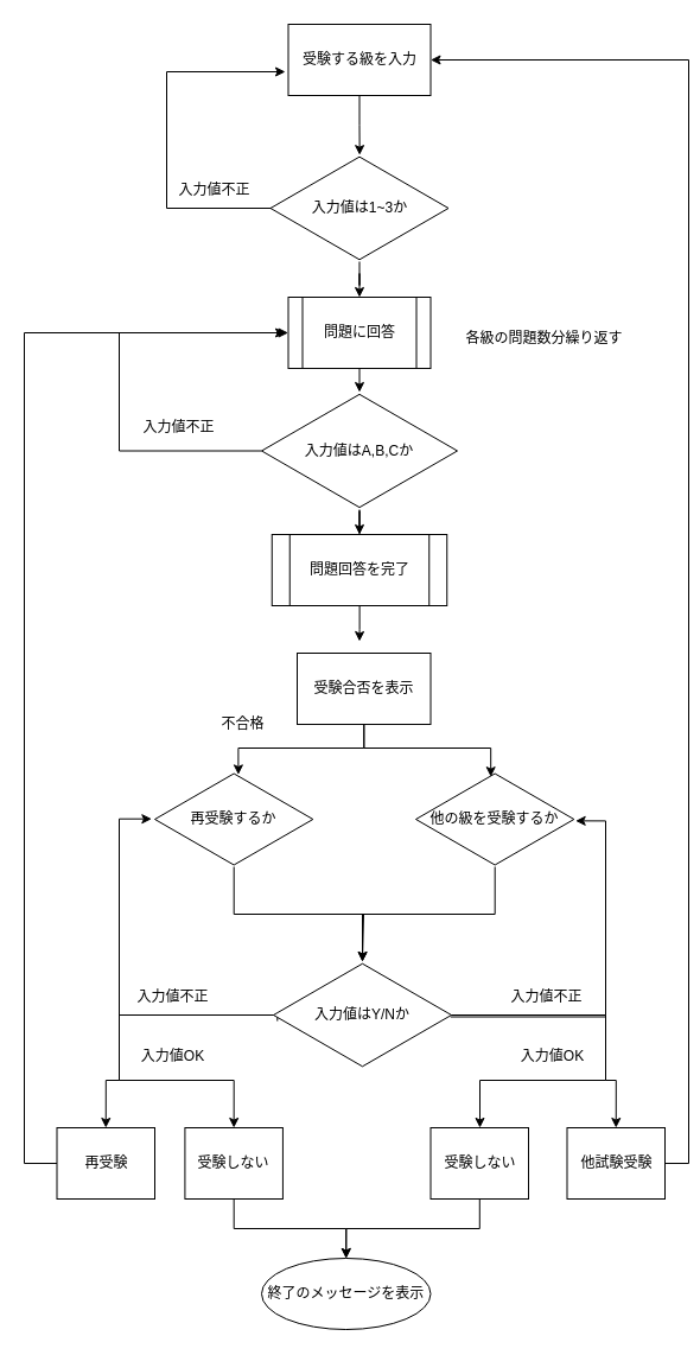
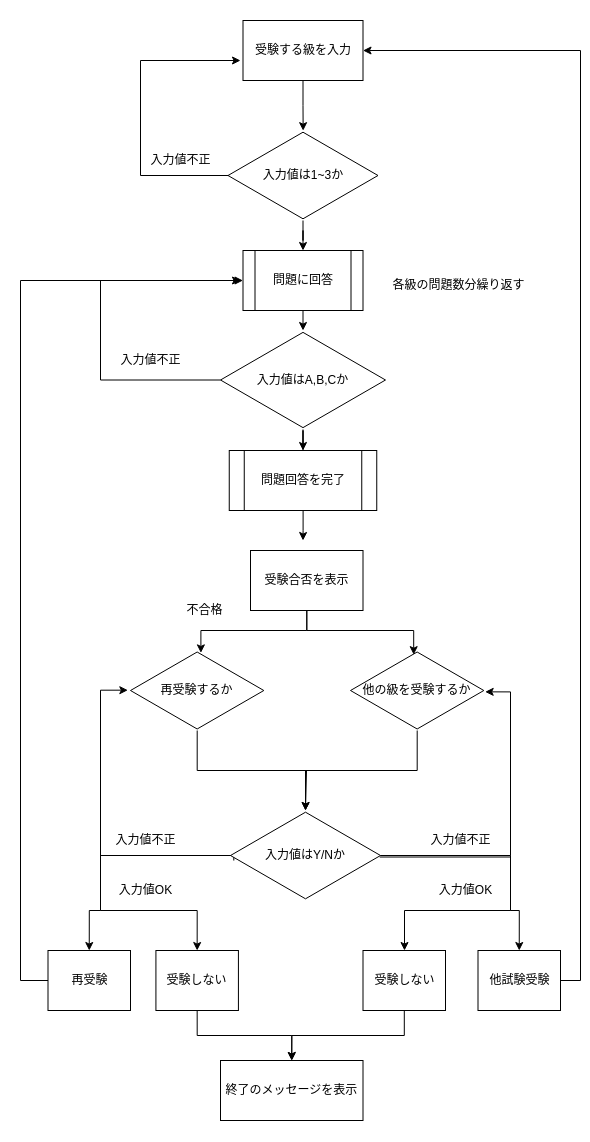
  <mxCell id="0" />
  <mxCell id="1" parent="0" />
  <mxCell id="2" style="edgeStyle=orthogonalEdgeStyle;rounded=0;orthogonalLoop=1;jettySize=auto;html=1;" parent="1" source="4" edge="1"><mxGeometry relative="1" as="geometry"><mxPoint x="240" y="280" as="targetPoint" /><Array as="points"><mxPoint x="100" y="380" /><mxPoint x="100" y="280" /></Array></mxGeometry></mxCell>
  <mxCell id="3" style="edgeStyle=orthogonalEdgeStyle;rounded=0;orthogonalLoop=1;jettySize=auto;html=1;entryX=0.5;entryY=0;entryDx=0;entryDy=0;" parent="1" source="4" target="20" edge="1"><mxGeometry relative="1" as="geometry" /></mxCell>
  <mxCell id="4" value="入力値はA,B,Cか" style="html=1;whiteSpace=wrap;aspect=fixed;shape=isoRectangle;" parent="1" vertex="1"><mxGeometry x="220" y="330" width="165" height="99" as="geometry" /></mxCell>
  <mxCell id="5" style="edgeStyle=orthogonalEdgeStyle;rounded=0;orthogonalLoop=1;jettySize=auto;html=1;" parent="1" source="7" edge="1"><mxGeometry relative="1" as="geometry"><mxPoint x="240" y="60" as="targetPoint" /><Array as="points"><mxPoint x="140" y="175" /><mxPoint x="140" y="60" /></Array></mxGeometry></mxCell>
  <mxCell id="6" style="edgeStyle=orthogonalEdgeStyle;rounded=0;orthogonalLoop=1;jettySize=auto;html=1;entryX=0.5;entryY=0;entryDx=0;entryDy=0;" parent="1" source="7" target="18" edge="1"><mxGeometry relative="1" as="geometry" /></mxCell>
  <mxCell id="7" value="入力値は1~3か" style="html=1;whiteSpace=wrap;aspect=fixed;shape=isoRectangle;" parent="1" vertex="1"><mxGeometry x="227.5" y="130" width="150" height="90" as="geometry" /></mxCell>
  <mxCell id="8" style="edgeStyle=orthogonalEdgeStyle;rounded=0;orthogonalLoop=1;jettySize=auto;html=1;entryX=0.5;entryY=0;entryDx=0;entryDy=0;entryPerimeter=0;" parent="1" source="9" target="32" edge="1"><mxGeometry relative="1" as="geometry" /></mxCell>
  <mxCell id="9" value="他の級を受験するか" style="html=1;whiteSpace=wrap;aspect=fixed;shape=isoRectangle;" parent="1" vertex="1"><mxGeometry x="350" y="650" width="133.33" height="80" as="geometry" /></mxCell>
  <mxCell id="10" style="edgeStyle=orthogonalEdgeStyle;rounded=0;orthogonalLoop=1;jettySize=auto;html=1;exitX=0.5;exitY=1;exitDx=0;exitDy=0;entryX=0.501;entryY=0.002;entryDx=0;entryDy=0;entryPerimeter=0;" parent="1" source="11" target="7" edge="1"><mxGeometry relative="1" as="geometry" /></mxCell>
  <mxCell id="11" value="受験する級を入力" style="rounded=0;whiteSpace=wrap;html=1;" parent="1" vertex="1"><mxGeometry x="242.5" y="20" width="120" height="60" as="geometry" /></mxCell>
  <mxCell id="12" style="edgeStyle=orthogonalEdgeStyle;rounded=0;orthogonalLoop=1;jettySize=auto;html=1;entryX=0.528;entryY=0.03;entryDx=0;entryDy=0;entryPerimeter=0;" parent="1" source="14" target="16" edge="1"><mxGeometry relative="1" as="geometry" /></mxCell>
  <mxCell id="13" style="edgeStyle=orthogonalEdgeStyle;rounded=0;orthogonalLoop=1;jettySize=auto;html=1;entryX=0.474;entryY=0.052;entryDx=0;entryDy=0;entryPerimeter=0;" parent="1" source="14" target="9" edge="1"><mxGeometry relative="1" as="geometry" /></mxCell>
  <mxCell id="14" value="受験合否を表示" style="rounded=0;whiteSpace=wrap;html=1;" parent="1" vertex="1"><mxGeometry x="250" y="550" width="112.5" height="60" as="geometry" /></mxCell>
  <mxCell id="15" style="edgeStyle=orthogonalEdgeStyle;rounded=0;orthogonalLoop=1;jettySize=auto;html=1;entryX=0.5;entryY=0;entryDx=0;entryDy=0;entryPerimeter=0;" parent="1" source="16" target="32" edge="1"><mxGeometry relative="1" as="geometry"><Array as="points"><mxPoint x="197" y="770" /><mxPoint x="306" y="770" /></Array></mxGeometry></mxCell>
  <mxCell id="16" value="再受験するか" style="html=1;whiteSpace=wrap;aspect=fixed;shape=isoRectangle;" parent="1" vertex="1"><mxGeometry x="130" y="650" width="133.33" height="80" as="geometry" /></mxCell>
  <mxCell id="17" style="edgeStyle=orthogonalEdgeStyle;rounded=0;orthogonalLoop=1;jettySize=auto;html=1;entryX=0.498;entryY=0.01;entryDx=0;entryDy=0;entryPerimeter=0;" parent="1" source="18" target="4" edge="1"><mxGeometry relative="1" as="geometry" /></mxCell>
  <mxCell id="18" value="問題に回答" style="shape=process;whiteSpace=wrap;html=1;backgroundOutline=1;" parent="1" vertex="1"><mxGeometry x="242.5" y="250" width="120" height="60" as="geometry" /></mxCell>
  <mxCell id="19" style="edgeStyle=orthogonalEdgeStyle;rounded=0;orthogonalLoop=1;jettySize=auto;html=1;" parent="1" source="20" edge="1"><mxGeometry relative="1" as="geometry"><mxPoint x="302.5" y="540" as="targetPoint" /></mxGeometry></mxCell>
  <mxCell id="20" value="問題回答を完了" style="shape=process;whiteSpace=wrap;html=1;backgroundOutline=1;" parent="1" vertex="1"><mxGeometry x="228.75" y="450" width="147.5" height="60" as="geometry" /></mxCell>
  <mxCell id="21" value="不合格" style="text;html=1;align=center;verticalAlign=middle;resizable=0;points=[];autosize=1;" parent="1" vertex="1"><mxGeometry x="178.75" y="600" width="50" height="20" as="geometry" /></mxCell>
- <mxCell id="22" value="終了のメッセージを表示" style="ellipse;whiteSpace=wrap;html=1;" parent="1" vertex="1"><mxGeometry x="220" y="1060" width="142.5" height="60" as="geometry" /></mxCell>
+ <mxCell id="22" value="終了のメッセージを表示" style="rounded=0;whiteSpace=wrap;html=1;" parent="1" vertex="1"><mxGeometry x="220" y="1060" width="142.5" height="60" as="geometry" /></mxCell>
  <mxCell id="23" value="各級の問題数分繰り返す" style="text;html=1;align=center;verticalAlign=middle;resizable=0;points=[];autosize=1;" parent="1" vertex="1"><mxGeometry x="382.5" y="275" width="150" height="20" as="geometry" /></mxCell>
  <mxCell id="24" value="入力値不正" style="text;html=1;align=center;verticalAlign=middle;resizable=0;points=[];autosize=1;" parent="1" vertex="1"><mxGeometry x="140" y="150" width="80" height="20" as="geometry" /></mxCell>
  <mxCell id="25" value="入力値不正" style="text;html=1;align=center;verticalAlign=middle;resizable=0;points=[];autosize=1;" parent="1" vertex="1"><mxGeometry x="110" y="350" width="80" height="20" as="geometry" /></mxCell>
  <mxCell id="26" style="edgeStyle=orthogonalEdgeStyle;rounded=0;orthogonalLoop=1;jettySize=auto;html=1;entryX=1.01;entryY=0.517;entryDx=0;entryDy=0;entryPerimeter=0;" parent="1" source="32" target="9" edge="1"><mxGeometry relative="1" as="geometry"><mxPoint x="501.02" y="746" as="targetPoint" /><Array as="points"><mxPoint x="510" y="855" /><mxPoint x="510" y="691" /></Array></mxGeometry></mxCell>
  <mxCell id="27" style="edgeStyle=orthogonalEdgeStyle;rounded=0;orthogonalLoop=1;jettySize=auto;html=1;entryX=-0.02;entryY=0.496;entryDx=0;entryDy=0;entryPerimeter=0;" parent="1" source="32" target="16" edge="1"><mxGeometry relative="1" as="geometry"><mxPoint x="120" y="700" as="targetPoint" /><Array as="points"><mxPoint x="100" y="855" /><mxPoint x="100" y="690" /></Array></mxGeometry></mxCell>
  <mxCell id="28" style="edgeStyle=orthogonalEdgeStyle;rounded=0;orthogonalLoop=1;jettySize=auto;html=1;entryX=0.5;entryY=0;entryDx=0;entryDy=0;exitX=0.022;exitY=0.556;exitDx=0;exitDy=0;exitPerimeter=0;" parent="1" source="32" target="36" edge="1"><mxGeometry relative="1" as="geometry"><Array as="points"><mxPoint x="233" y="855" /><mxPoint x="100" y="855" /><mxPoint x="100" y="910" /><mxPoint x="197" y="910" /></Array></mxGeometry></mxCell>
  <mxCell id="29" style="edgeStyle=orthogonalEdgeStyle;rounded=0;orthogonalLoop=1;jettySize=auto;html=1;entryX=0.5;entryY=0;entryDx=0;entryDy=0;" parent="1" source="32" target="38" edge="1"><mxGeometry relative="1" as="geometry"><Array as="points"><mxPoint x="100" y="855" /><mxPoint x="100" y="910" /><mxPoint x="89" y="910" /></Array></mxGeometry></mxCell>
  <mxCell id="30" style="edgeStyle=orthogonalEdgeStyle;rounded=0;orthogonalLoop=1;jettySize=auto;html=1;entryX=0.5;entryY=0;entryDx=0;entryDy=0;" parent="1" source="32" target="42" edge="1"><mxGeometry relative="1" as="geometry"><Array as="points"><mxPoint x="510" y="855" /><mxPoint x="510" y="910" /><mxPoint x="519" y="910" /></Array></mxGeometry></mxCell>
  <mxCell id="31" style="edgeStyle=orthogonalEdgeStyle;rounded=0;orthogonalLoop=1;jettySize=auto;html=1;exitX=0.995;exitY=0.517;exitDx=0;exitDy=0;exitPerimeter=0;" parent="1" source="32" target="40" edge="1"><mxGeometry relative="1" as="geometry"><Array as="points"><mxPoint x="510" y="857" /><mxPoint x="510" y="910" /><mxPoint x="404" y="910" /></Array></mxGeometry></mxCell>
  <mxCell id="32" value="入力値はY/Nか" style="html=1;whiteSpace=wrap;aspect=fixed;shape=isoRectangle;" parent="1" vertex="1"><mxGeometry x="230" y="810" width="150" height="90" as="geometry" /></mxCell>
  <mxCell id="33" value="入力値不正" style="text;html=1;align=center;verticalAlign=middle;resizable=0;points=[];autosize=1;" parent="1" vertex="1"><mxGeometry x="420" y="830" width="80" height="20" as="geometry" /></mxCell>
  <mxCell id="34" value="入力値不正" style="text;html=1;align=center;verticalAlign=middle;resizable=0;points=[];autosize=1;" parent="1" vertex="1"><mxGeometry x="105" y="830" width="80" height="20" as="geometry" /></mxCell>
  <mxCell id="35" style="edgeStyle=orthogonalEdgeStyle;rounded=0;orthogonalLoop=1;jettySize=auto;html=1;exitX=0.5;exitY=1;exitDx=0;exitDy=0;entryX=0.5;entryY=0;entryDx=0;entryDy=0;" parent="1" source="36" target="22" edge="1"><mxGeometry relative="1" as="geometry" /></mxCell>
  <mxCell id="36" value="受験しない" style="rounded=0;whiteSpace=wrap;html=1;" parent="1" vertex="1"><mxGeometry x="155.42" y="950" width="82.5" height="60" as="geometry" /></mxCell>
  <mxCell id="37" style="edgeStyle=orthogonalEdgeStyle;rounded=0;orthogonalLoop=1;jettySize=auto;html=1;entryX=0;entryY=0.5;entryDx=0;entryDy=0;" parent="1" source="38" target="18" edge="1"><mxGeometry relative="1" as="geometry"><Array as="points"><mxPoint x="20" y="980" /><mxPoint x="20" y="280" /></Array></mxGeometry></mxCell>
  <mxCell id="38" value="再受験" style="rounded=0;whiteSpace=wrap;html=1;" parent="1" vertex="1"><mxGeometry x="47.5" y="950" width="82.5" height="60" as="geometry" /></mxCell>
  <mxCell id="39" style="edgeStyle=orthogonalEdgeStyle;rounded=0;orthogonalLoop=1;jettySize=auto;html=1;entryX=0.5;entryY=0;entryDx=0;entryDy=0;" parent="1" source="40" target="22" edge="1"><mxGeometry relative="1" as="geometry" /></mxCell>
  <mxCell id="40" value="受験しない" style="rounded=0;whiteSpace=wrap;html=1;" parent="1" vertex="1"><mxGeometry x="362.5" y="950" width="82.5" height="60" as="geometry" /></mxCell>
  <mxCell id="41" style="edgeStyle=orthogonalEdgeStyle;rounded=0;orthogonalLoop=1;jettySize=auto;html=1;exitX=1;exitY=0.5;exitDx=0;exitDy=0;entryX=1;entryY=0.5;entryDx=0;entryDy=0;" parent="1" source="42" target="11" edge="1"><mxGeometry relative="1" as="geometry" /></mxCell>
  <mxCell id="42" value="他試験受験" style="rounded=0;whiteSpace=wrap;html=1;" parent="1" vertex="1"><mxGeometry x="477.5" y="950" width="82.5" height="60" as="geometry" /></mxCell>
  <mxCell id="43" value="入力値OK" style="text;html=1;align=center;verticalAlign=middle;resizable=0;points=[];autosize=1;" parent="1" vertex="1"><mxGeometry x="110" y="880" width="70" height="20" as="geometry" /></mxCell>
  <mxCell id="44" value="入力値OK" style="text;html=1;align=center;verticalAlign=middle;resizable=0;points=[];autosize=1;" parent="1" vertex="1"><mxGeometry x="430" y="880" width="70" height="20" as="geometry" /></mxCell>
